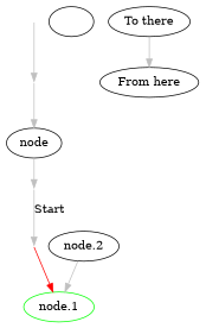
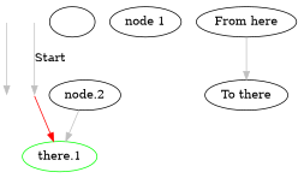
  digraph {
    rankdir=TB
    node [shape=oval]
    edge [color=grey]
    33 [color=invis shape=point width=0]
    40 [color=invis shape=point width=0]
-   "node"
    47 [color=invis shape=point width=0]
    54 [color=invis shape=point width=0]
-   "node.1" [color=green]
+   "node.1" [color=green label="there.1"]
    "node.2"
    ""
+   "node 1"
    "From here"
    "To there"
    33 -> 40
-   40 -> "node"
-   "node" -> 47
    47 -> 54 [label=Start]
    54 -> "node.1" [color=red]
    "node.2" -> "node.1"
-   "To there" -> "From here"
+   "From here" -> "To there"
  }
